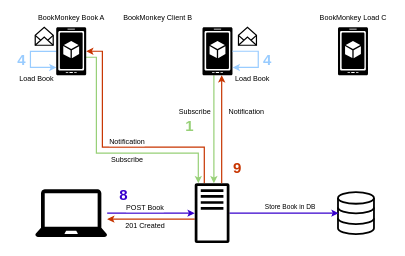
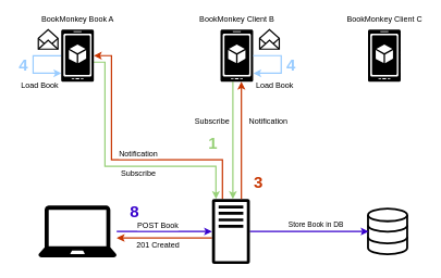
  <mxCell id="0" />
  <mxCell id="1" parent="0" />
  <mxCell id="2" style="edgeStyle=orthogonalEdgeStyle;rounded=0;orthogonalLoop=1;jettySize=auto;html=1;endArrow=none;endFill=0;startArrow=classic;startFill=1;strokeWidth=2;fillColor=#fa6800;strokeColor=#C73500;" edge="1" parent="1" source="32" target="10"><mxGeometry relative="1" as="geometry"><Array as="points"><mxPoint x="170" y="85" /><mxPoint x="170" y="245" /><mxPoint x="340" y="245" /></Array></mxGeometry></mxCell>
  <mxCell id="3" value="Notification" style="text;html=1;resizable=0;points=[];align=center;verticalAlign=middle;labelBackgroundColor=#ffffff;" vertex="1" connectable="0" parent="2"><mxGeometry x="0.227" relative="1" as="geometry"><mxPoint x="-29" y="-10" as="offset" /></mxGeometry></mxCell>
  <mxCell id="4" value="" style="html=1;verticalLabelPosition=bottom;align=center;labelBackgroundColor=#ffffff;verticalAlign=top;strokeWidth=3;strokeColor=#000000;fillColor=#ffffff;shadow=0;dashed=0;shape=mxgraph.ios7.icons.data;" vertex="1" parent="1"><mxGeometry x="563" y="320" width="60" height="70" as="geometry" /></mxCell>
  <mxCell id="5" style="edgeStyle=orthogonalEdgeStyle;rounded=0;orthogonalLoop=1;jettySize=auto;html=1;startArrow=classic;startFill=1;endArrow=none;endFill=0;strokeWidth=2;strokeColor=#97D077;" edge="1" parent="1" source="10"><mxGeometry relative="1" as="geometry"><mxPoint x="140" y="95" as="targetPoint" /><Array as="points"><mxPoint x="330" y="255" /><mxPoint x="160" y="255" /><mxPoint x="160" y="95" /></Array></mxGeometry></mxCell>
  <mxCell id="6" value="Subscribe" style="text;html=1;resizable=0;points=[];align=center;verticalAlign=middle;labelBackgroundColor=#ffffff;" vertex="1" connectable="0" parent="5"><mxGeometry x="-0.234" y="3" relative="1" as="geometry"><mxPoint x="-17" y="7" as="offset" /></mxGeometry></mxCell>
  <mxCell id="7" style="edgeStyle=orthogonalEdgeStyle;rounded=0;orthogonalLoop=1;jettySize=auto;html=1;startArrow=none;startFill=0;endArrow=classic;endFill=1;strokeWidth=2;fillColor=#fa6800;strokeColor=#C73500;" edge="1" parent="1" source="10" target="13"><mxGeometry relative="1" as="geometry"><Array as="points"><mxPoint x="250" y="365" /><mxPoint x="250" y="365" /></Array></mxGeometry></mxCell>
  <mxCell id="8" value="201 Created" style="text;html=1;resizable=0;points=[];align=center;verticalAlign=middle;labelBackgroundColor=#ffffff;" vertex="1" connectable="0" parent="7"><mxGeometry x="0.233" y="3" relative="1" as="geometry"><mxPoint x="6" y="7" as="offset" /></mxGeometry></mxCell>
  <mxCell id="9" value="Store Book in DB" style="edgeStyle=orthogonalEdgeStyle;rounded=0;orthogonalLoop=1;jettySize=auto;html=1;entryX=0.017;entryY=0.5;entryDx=0;entryDy=0;entryPerimeter=0;startArrow=none;startFill=0;endArrow=classic;endFill=1;strokeWidth=2;fillColor=#6a00ff;strokeColor=#3700CC;" edge="1" parent="1" source="10" target="4"><mxGeometry x="0.107" y="10" relative="1" as="geometry"><mxPoint as="offset" /></mxGeometry></mxCell>
  <mxCell id="10" value="" style="outlineConnect=0;fontColor=#232F3E;gradientColor=none;fillColor=#000000;strokeColor=none;dashed=0;verticalLabelPosition=bottom;verticalAlign=top;align=center;html=1;fontSize=12;fontStyle=0;aspect=fixed;pointerEvents=1;shape=mxgraph.aws4.traditional_server;strokeWidth=1;" vertex="1" parent="1"><mxGeometry x="324" y="305" width="58" height="100" as="geometry" /></mxCell>
  <mxCell id="11" style="edgeStyle=orthogonalEdgeStyle;rounded=0;orthogonalLoop=1;jettySize=auto;html=1;startArrow=none;startFill=0;endArrow=classic;endFill=1;strokeWidth=2;fillColor=#6a00ff;strokeColor=#3700CC;" edge="1" parent="1" source="13" target="10"><mxGeometry relative="1" as="geometry" /></mxCell>
  <mxCell id="12" value="POST Book" style="text;html=1;resizable=0;points=[];align=center;verticalAlign=middle;labelBackgroundColor=#ffffff;" vertex="1" connectable="0" parent="11"><mxGeometry x="-0.096" y="3" relative="1" as="geometry"><mxPoint x="-4" y="-7" as="offset" /></mxGeometry></mxCell>
  <mxCell id="13" value="" style="pointerEvents=1;shadow=0;dashed=0;html=1;strokeColor=none;fillColor=#000000;labelPosition=center;verticalLabelPosition=bottom;verticalAlign=top;outlineConnect=0;align=center;shape=mxgraph.office.devices.laptop;" vertex="1" parent="1"><mxGeometry x="58" y="315" width="120" height="80" as="geometry" /></mxCell>
  <mxCell id="14" style="edgeStyle=orthogonalEdgeStyle;rounded=0;orthogonalLoop=1;jettySize=auto;html=1;strokeWidth=2;strokeColor=#97D077;" edge="1" parent="1"><mxGeometry relative="1" as="geometry"><mxPoint x="356" y="125" as="sourcePoint" /><mxPoint x="356" y="305.211" as="targetPoint" /></mxGeometry></mxCell>
  <mxCell id="15" value="Subscribe" style="text;html=1;resizable=0;points=[];align=center;verticalAlign=middle;labelBackgroundColor=#ffffff;" vertex="1" connectable="0" parent="14"><mxGeometry x="-0.123" y="-3" relative="1" as="geometry"><mxPoint x="-30" y="-19" as="offset" /></mxGeometry></mxCell>
  <mxCell id="16" style="edgeStyle=orthogonalEdgeStyle;rounded=0;orthogonalLoop=1;jettySize=auto;html=1;endArrow=none;endFill=0;startArrow=classic;startFill=1;strokeWidth=2;fillColor=#fa6800;strokeColor=#C73500;" edge="1" parent="1" source="18"><mxGeometry relative="1" as="geometry"><mxPoint x="369" y="305.211" as="targetPoint" /><Array as="points"><mxPoint x="369" y="225" /><mxPoint x="369" y="225" /></Array></mxGeometry></mxCell>
  <mxCell id="17" value="Notification" style="text;html=1;resizable=0;points=[];align=center;verticalAlign=middle;labelBackgroundColor=#ffffff;" vertex="1" connectable="0" parent="16"><mxGeometry x="0.11" y="5" relative="1" as="geometry"><mxPoint x="35" y="-40" as="offset" /></mxGeometry></mxCell>
  <mxCell id="18" value="" style="shadow=0;dashed=0;html=1;strokeColor=none;labelPosition=center;verticalLabelPosition=bottom;verticalAlign=top;align=center;shape=mxgraph.mscae.cloud.mobile_app;fillColor=#000000;pointerEvents=1;" vertex="1" parent="1"><mxGeometry x="337" y="45" width="50" height="80" as="geometry" /></mxCell>
  <mxCell id="19" value="" style="shadow=0;dashed=0;html=1;strokeColor=none;labelPosition=center;verticalLabelPosition=bottom;verticalAlign=top;align=center;shape=mxgraph.mscae.cloud.mobile_app;fillColor=#000000;pointerEvents=1;" vertex="1" parent="1"><mxGeometry x="563" y="45" width="50" height="80" as="geometry" /></mxCell>
  <mxCell id="20" value="BookMonkey Book A" style="text;html=1;resizable=0;points=[];autosize=1;align=center;verticalAlign=top;spacingTop=-4;" vertex="1" parent="1"><mxGeometry x="53" y="20" width="130" height="20" as="geometry" /></mxCell>
- <mxCell id="21" value="BookMonkey Client B" style="text;html=1;resizable=0;points=[];autosize=1;align=center;verticalAlign=top;spacingTop=-4;" vertex="1" parent="1"><mxGeometry x="197" y="20" width="130" height="20" as="geometry" /></mxCell>
- <mxCell id="22" value="BookMonkey Load C" style="text;html=1;resizable=0;points=[];autosize=1;align=center;verticalAlign=top;spacingTop=-4;" vertex="1" parent="1"><mxGeometry x="523" y="20" width="130" height="20" as="geometry" /></mxCell>
+ <mxCell id="21" value="BookMonkey Client B" style="text;html=1;resizable=0;points=[];autosize=1;align=center;verticalAlign=top;spacingTop=-4;" vertex="1" parent="1"><mxGeometry x="297" y="20" width="130" height="20" as="geometry" /></mxCell>
+ <mxCell id="22" value="BookMonkey Client C" style="text;html=1;resizable=0;points=[];autosize=1;align=center;verticalAlign=top;spacingTop=-4;" vertex="1" parent="1"><mxGeometry x="523" y="20" width="130" height="20" as="geometry" /></mxCell>
  <mxCell id="23" value="" style="html=1;verticalLabelPosition=bottom;align=center;labelBackgroundColor=#ffffff;verticalAlign=top;strokeWidth=2;strokeColor=#000000;fillColor=#ffffff;shadow=0;dashed=0;shape=mxgraph.ios7.icons.envelope_(empty);" vertex="1" parent="1"><mxGeometry x="58" y="45" width="30" height="30" as="geometry" /></mxCell>
  <mxCell id="24" value="" style="html=1;verticalLabelPosition=bottom;align=center;labelBackgroundColor=#ffffff;verticalAlign=top;strokeWidth=2;strokeColor=#000000;fillColor=#ffffff;shadow=0;dashed=0;shape=mxgraph.ios7.icons.envelope_(empty);" vertex="1" parent="1"><mxGeometry x="397" y="45" width="30" height="30" as="geometry" /></mxCell>
  <mxCell id="25" value="8" style="text;html=1;resizable=0;points=[];autosize=1;align=center;verticalAlign=middle;spacingTop=-4;fontSize=25;fontStyle=1;fontColor=#3700CC;" vertex="1" parent="1"><mxGeometry x="190" y="310" width="30" height="30" as="geometry" /></mxCell>
- <mxCell id="26" value="&lt;font color=&quot;#97d077&quot;&gt;1&lt;/font&gt;" style="text;html=1;resizable=0;points=[];autosize=1;align=center;verticalAlign=middle;spacingTop=-4;fontSize=25;fontStyle=1;fontColor=#3700CC;" vertex="1" parent="1"><mxGeometry x="300" y="195" width="30" height="30" as="geometry" /></mxCell>
- <mxCell id="27" value="&lt;font&gt;9&lt;/font&gt;" style="text;html=1;resizable=0;points=[];autosize=1;align=center;verticalAlign=middle;spacingTop=-4;fontSize=25;fontStyle=1;fontColor=#C73500;" vertex="1" parent="1"><mxGeometry x="380" y="265" width="30" height="30" as="geometry" /></mxCell>
+ <mxCell id="26" value="&lt;font color=&quot;#97d077&quot;&gt;1&lt;/font&gt;" style="text;html=1;resizable=0;points=[];autosize=1;align=center;verticalAlign=middle;spacingTop=-4;fontSize=25;fontStyle=1;fontColor=#3700CC;" vertex="1" parent="1"><mxGeometry x="310" y="205" width="30" height="30" as="geometry" /></mxCell>
+ <mxCell id="27" value="&lt;font&gt;3&lt;/font&gt;" style="text;html=1;resizable=0;points=[];autosize=1;align=center;verticalAlign=middle;spacingTop=-4;fontSize=25;fontStyle=1;fontColor=#C73500;" vertex="1" parent="1"><mxGeometry x="380" y="265" width="30" height="30" as="geometry" /></mxCell>
  <mxCell id="28" style="edgeStyle=orthogonalEdgeStyle;rounded=0;orthogonalLoop=1;jettySize=auto;html=1;entryX=1.007;entryY=0.837;entryDx=0;entryDy=0;entryPerimeter=0;startArrow=none;startFill=0;endArrow=classic;endFill=1;strokeColor=#99CCFF;strokeWidth=2;fontSize=25;fontColor=#000000;exitX=1;exitY=0.5;exitDx=0;exitDy=0;exitPerimeter=0;" edge="1" parent="1" source="18" target="18"><mxGeometry relative="1" as="geometry"><Array as="points"><mxPoint x="430" y="85" /><mxPoint x="430" y="112" /></Array></mxGeometry></mxCell>
  <mxCell id="29" value="&lt;font style=&quot;font-size: 12px&quot; color=&quot;#000000&quot;&gt;Load Book&lt;br&gt;&lt;/font&gt;" style="text;html=1;resizable=0;points=[];align=center;verticalAlign=middle;labelBackgroundColor=none;fontSize=25;fontColor=#99CCFF;" vertex="1" connectable="0" parent="28"><mxGeometry x="0.521" y="3" relative="1" as="geometry"><mxPoint x="6" y="10" as="offset" /></mxGeometry></mxCell>
  <mxCell id="30" value="&lt;font&gt;4&lt;/font&gt;" style="text;html=1;resizable=0;points=[];autosize=1;align=center;verticalAlign=middle;spacingTop=-4;fontSize=25;fontStyle=1;fontColor=#99CCFF;" vertex="1" parent="1"><mxGeometry x="430" y="85" width="30" height="30" as="geometry" /></mxCell>
  <mxCell id="31" style="edgeStyle=orthogonalEdgeStyle;rounded=0;orthogonalLoop=1;jettySize=auto;html=1;entryX=1.007;entryY=0.837;entryDx=0;entryDy=0;entryPerimeter=0;startArrow=none;startFill=0;endArrow=classic;endFill=1;strokeColor=#99CCFF;strokeWidth=2;fontSize=25;fontColor=#000000;exitX=1;exitY=0.5;exitDx=0;exitDy=0;exitPerimeter=0;" edge="1" parent="1"><mxGeometry relative="1" as="geometry"><mxPoint x="93.345" y="85.034" as="sourcePoint" /><mxPoint x="93.345" y="111.931" as="targetPoint" /><Array as="points"><mxPoint x="50" y="85" /><mxPoint x="50" y="112" /></Array></mxGeometry></mxCell>
  <mxCell id="32" value="" style="shadow=0;dashed=0;html=1;strokeColor=none;labelPosition=center;verticalLabelPosition=bottom;verticalAlign=top;align=center;shape=mxgraph.mscae.cloud.mobile_app;fillColor=#000000;pointerEvents=1;" vertex="1" parent="1"><mxGeometry x="93" y="45" width="50" height="80" as="geometry" /></mxCell>
  <mxCell id="33" value="&lt;font&gt;4&lt;/font&gt;" style="text;html=1;resizable=0;points=[];autosize=1;align=center;verticalAlign=middle;spacingTop=-4;fontSize=25;fontStyle=1;fontColor=#99CCFF;" vertex="1" parent="1"><mxGeometry x="20" y="85" width="30" height="30" as="geometry" /></mxCell>
  <mxCell id="34" value="&lt;font style=&quot;font-size: 12px&quot; color=&quot;#000000&quot;&gt;Load Book&lt;br&gt;&lt;/font&gt;" style="text;html=1;resizable=0;points=[];align=center;verticalAlign=middle;labelBackgroundColor=none;fontSize=25;fontColor=#99CCFF;" vertex="1" connectable="0" parent="1"><mxGeometry x="53.241" y="114.931" as="geometry"><mxPoint x="6" y="10" as="offset" /></mxGeometry></mxCell>
